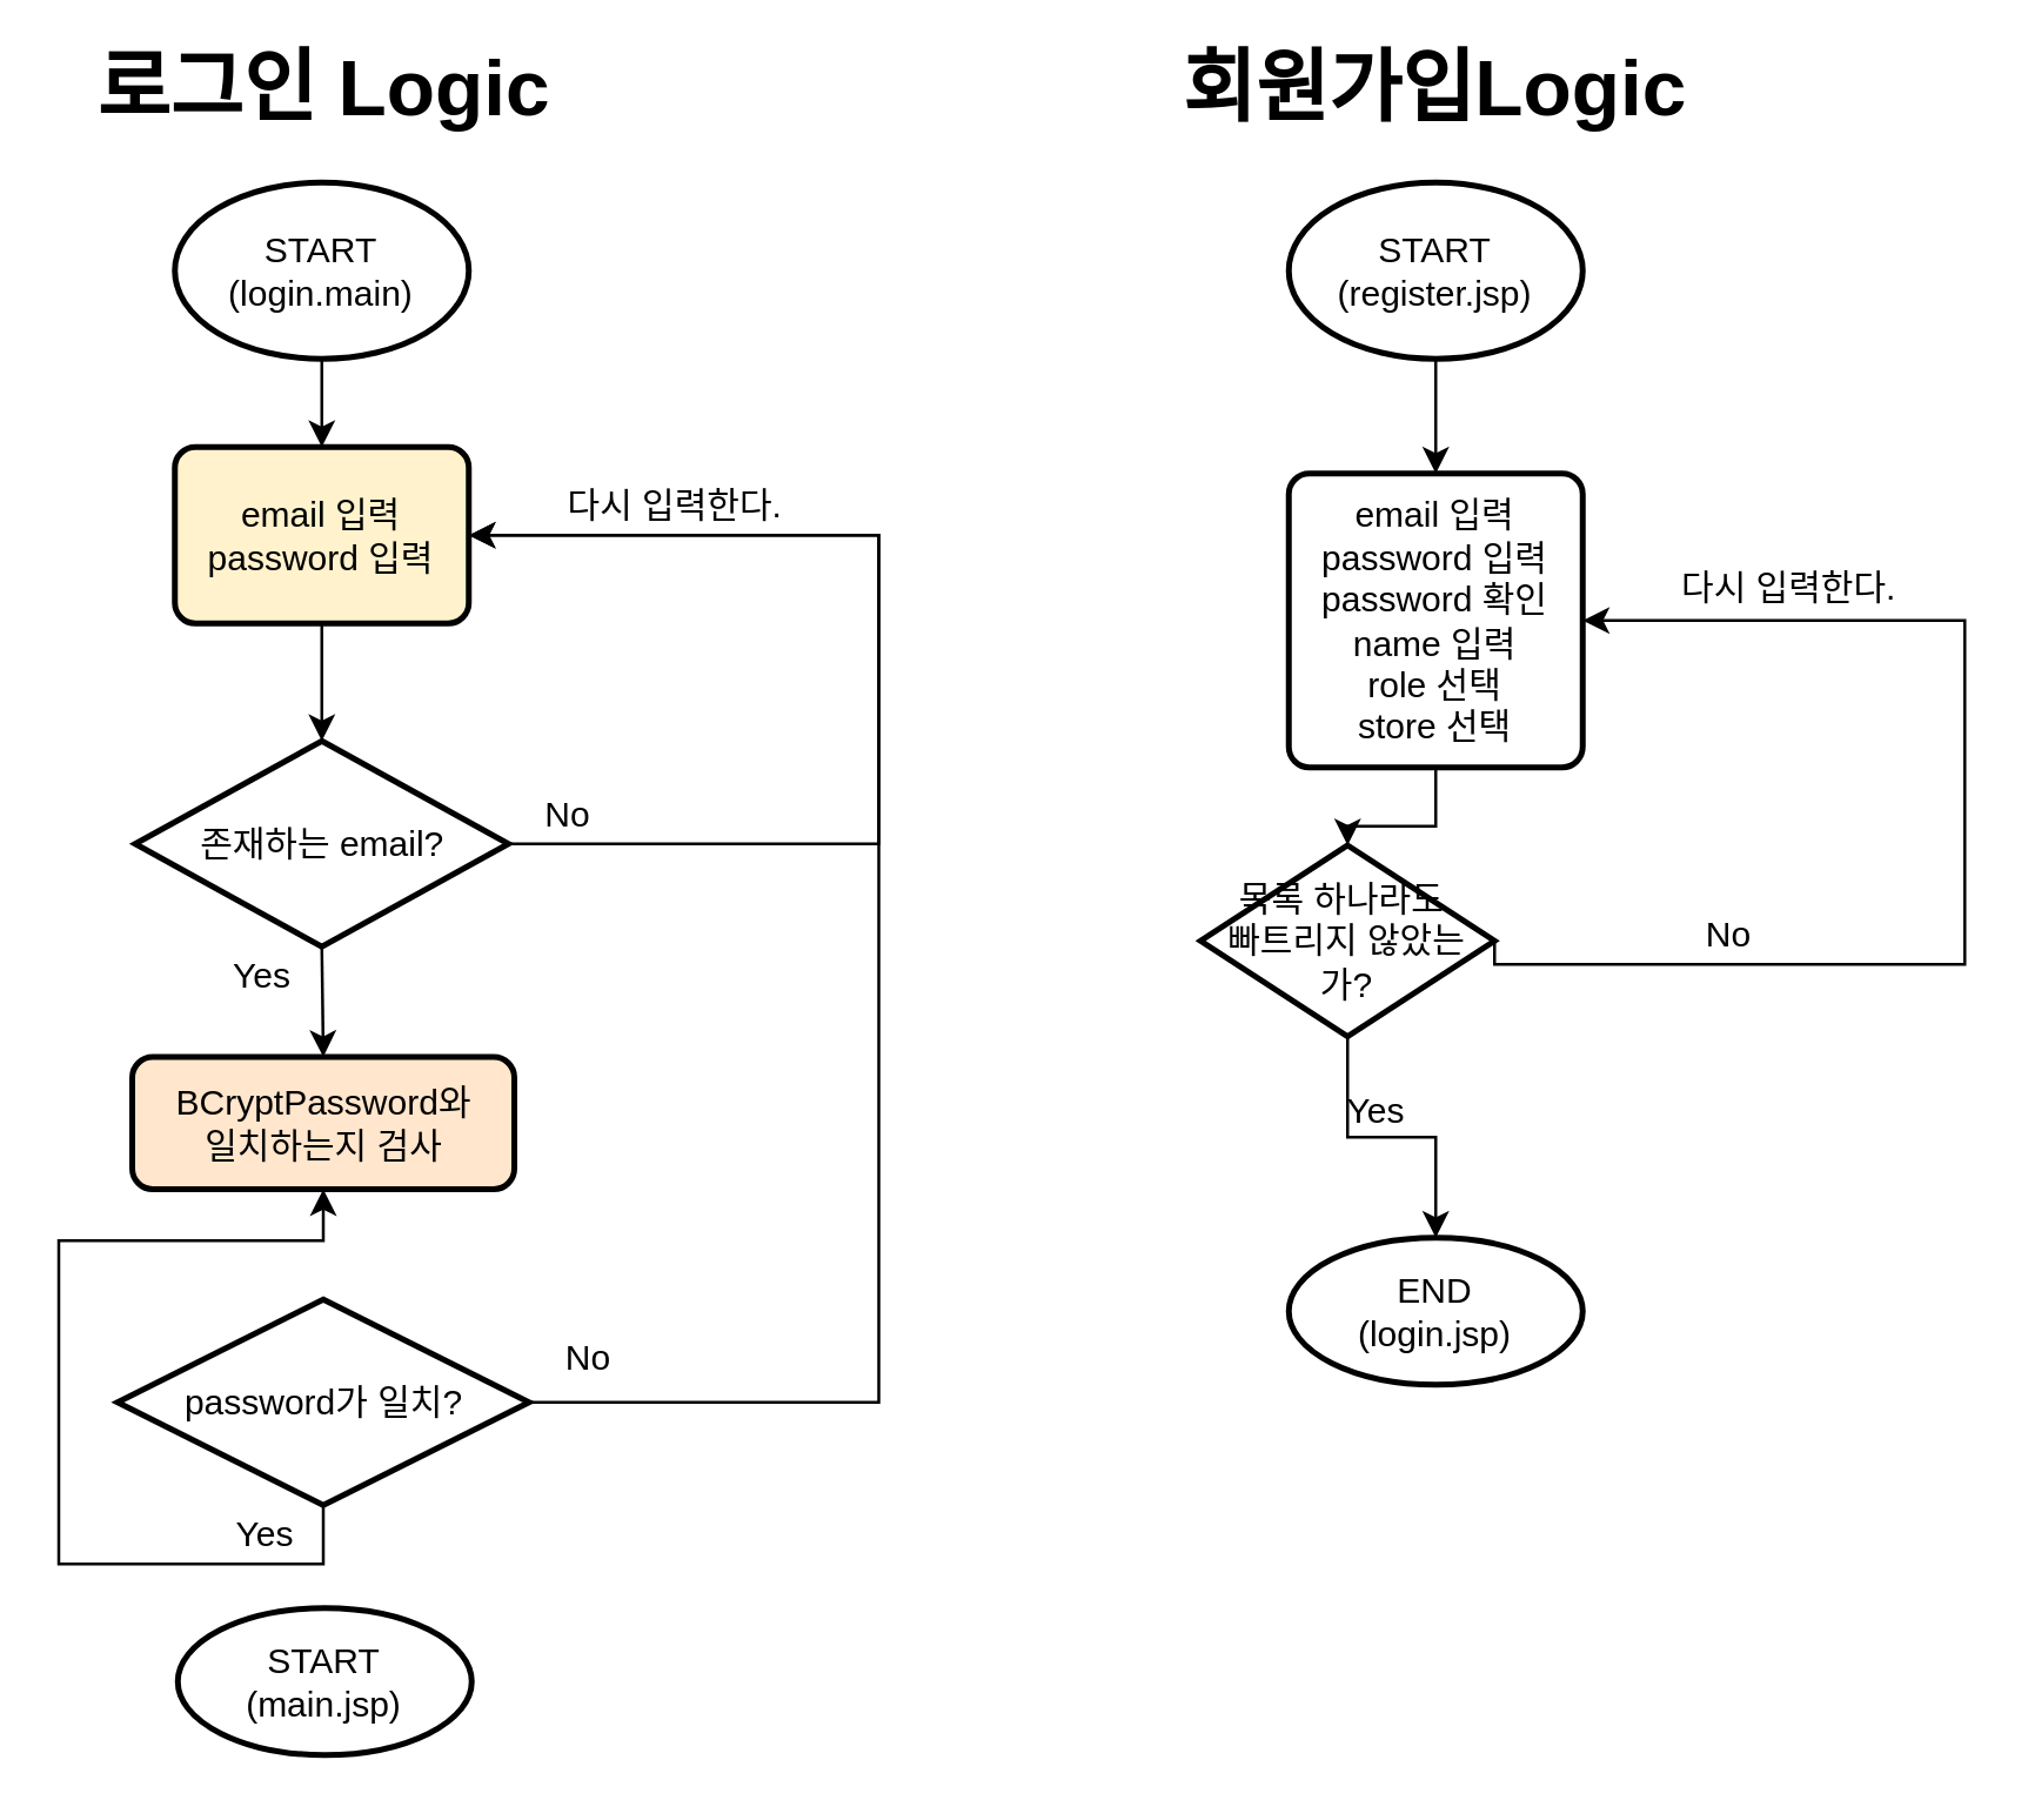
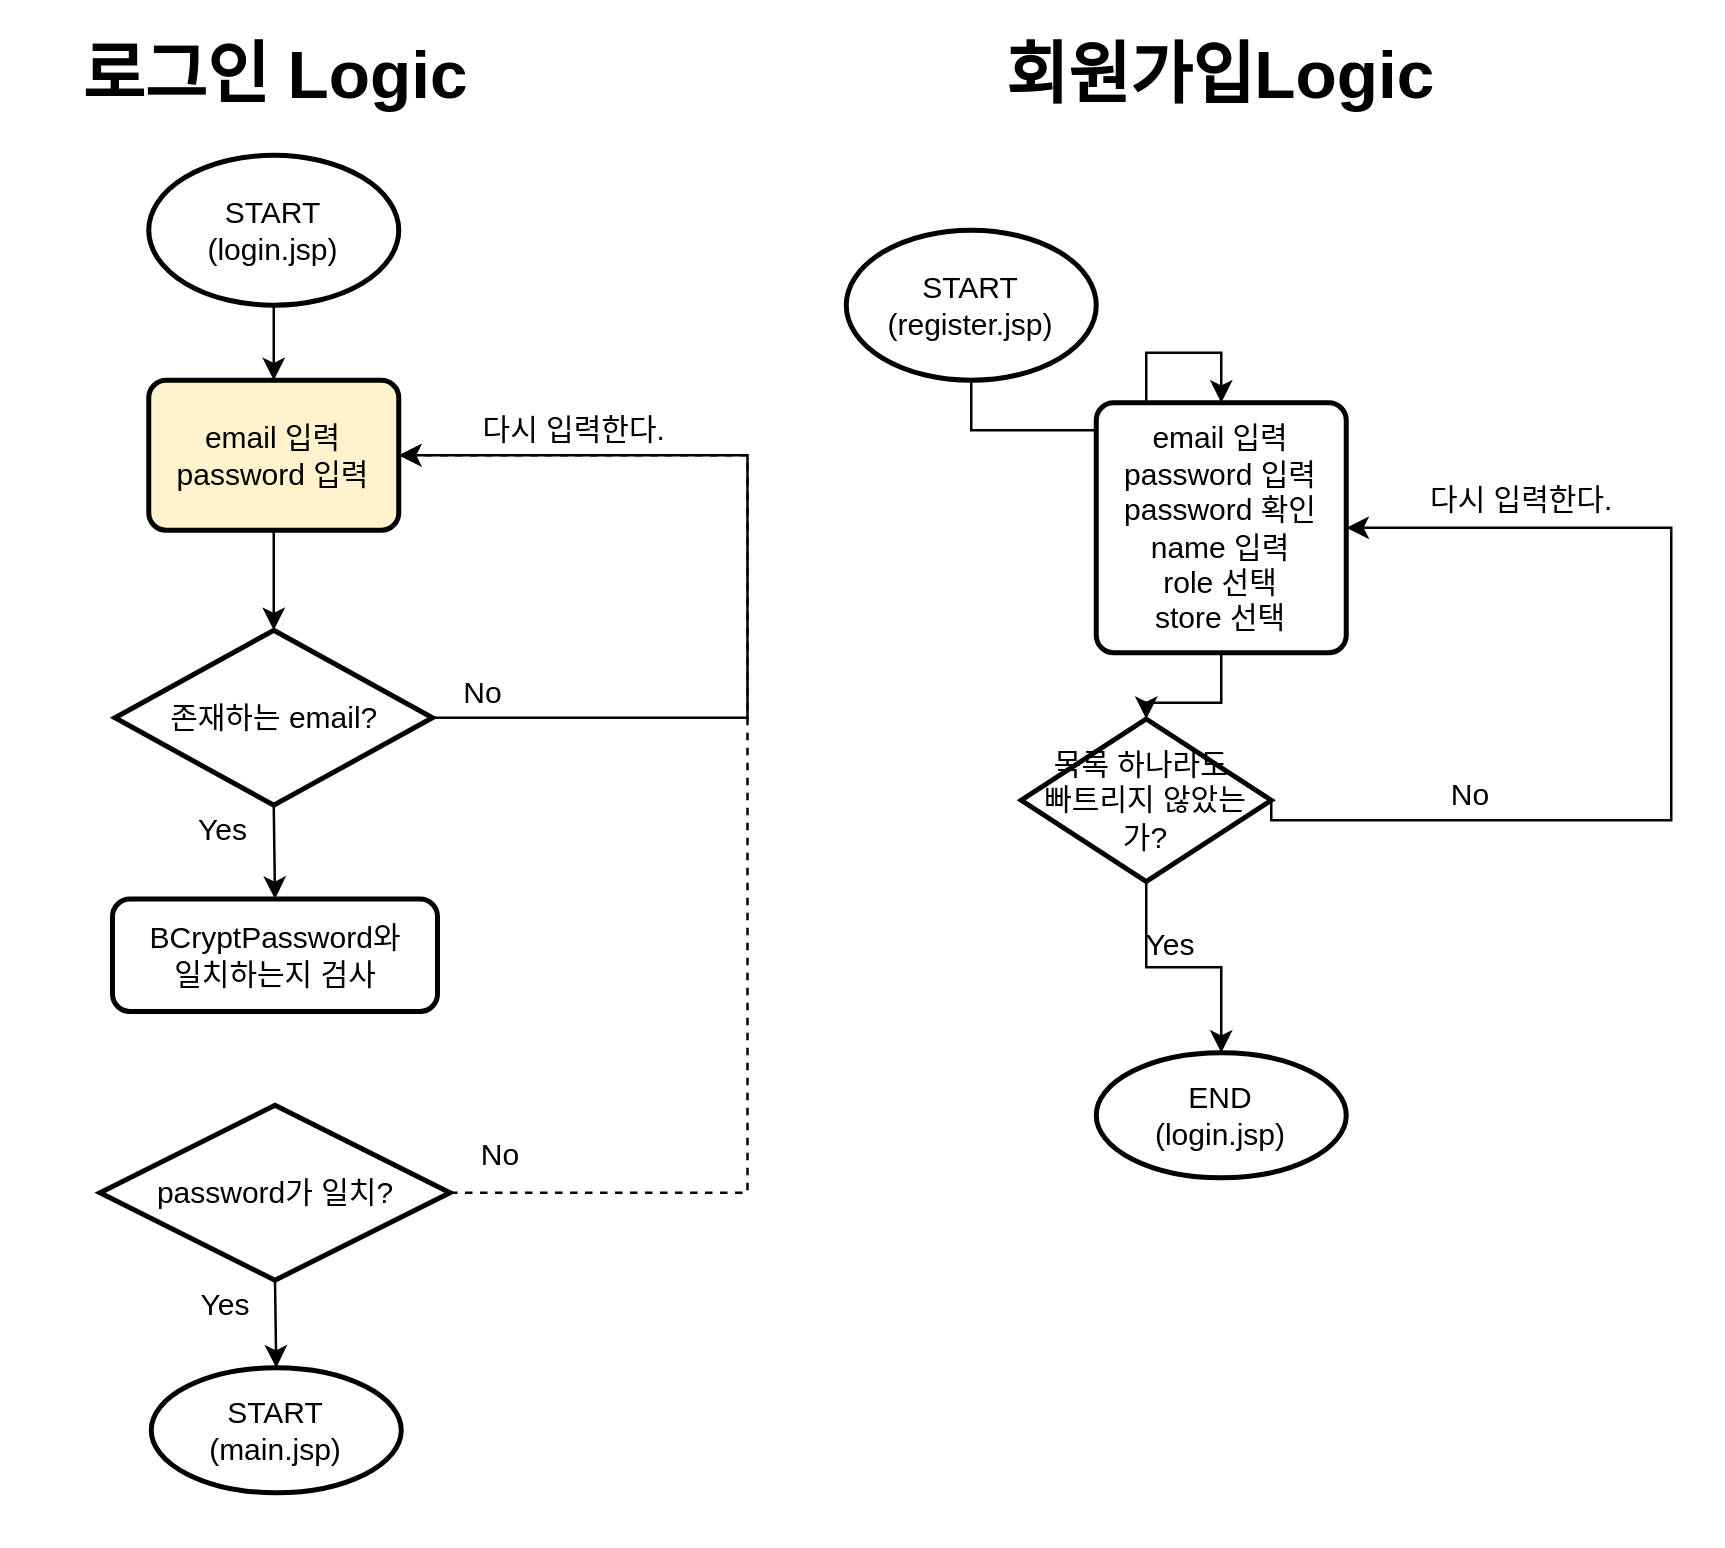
  <mxCell id="0" />
  <mxCell id="1" parent="0" />
  <mxCell id="2" style="edgeStyle=orthogonalEdgeStyle;rounded=0;orthogonalLoop=1;jettySize=auto;html=1;exitX=0.5;exitY=1;exitDx=0;exitDy=0;exitPerimeter=0;entryX=0.5;entryY=0;entryDx=0;entryDy=0;" edge="1" parent="1" source="3" target="5"><mxGeometry relative="1" as="geometry" /></mxCell>
- <mxCell id="3" value="START&lt;br&gt;(login.main)" style="strokeWidth=2;html=1;shape=mxgraph.flowchart.start_1;whiteSpace=wrap;" vertex="1" parent="1"><mxGeometry x="59" y="61.5" width="100" height="60" as="geometry" /></mxCell>
+ <mxCell id="3" value="START&lt;br&gt;(login.jsp)" style="strokeWidth=2;html=1;shape=mxgraph.flowchart.start_1;whiteSpace=wrap;" vertex="1" parent="1"><mxGeometry x="59" y="61.5" width="100" height="60" as="geometry" /></mxCell>
  <mxCell id="4" style="edgeStyle=orthogonalEdgeStyle;rounded=0;orthogonalLoop=1;jettySize=auto;html=1;exitX=0.5;exitY=1;exitDx=0;exitDy=0;entryX=0.5;entryY=0;entryDx=0;entryDy=0;entryPerimeter=0;" edge="1" parent="1" source="5" target="8"><mxGeometry relative="1" as="geometry" /></mxCell>
  <mxCell id="5" value="email 입력&lt;br&gt;password 입력" style="rounded=1;whiteSpace=wrap;html=1;absoluteArcSize=1;arcSize=14;strokeWidth=2;fillColor=#fff2cc;" vertex="1" parent="1"><mxGeometry x="59" y="151.5" width="100" height="60" as="geometry" /></mxCell>
  <mxCell id="6" style="edgeStyle=orthogonalEdgeStyle;rounded=0;orthogonalLoop=1;jettySize=auto;html=1;exitX=0.5;exitY=1;exitDx=0;exitDy=0;exitPerimeter=0;entryX=0.5;entryY=0;entryDx=0;entryDy=0;" edge="1" parent="1" source="8" target="12"><mxGeometry relative="1" as="geometry" /></mxCell>
  <mxCell id="7" style="edgeStyle=orthogonalEdgeStyle;rounded=0;orthogonalLoop=1;jettySize=auto;html=1;exitX=1;exitY=0.5;exitDx=0;exitDy=0;exitPerimeter=0;entryX=1;entryY=0.5;entryDx=0;entryDy=0;" edge="1" parent="1" source="8" target="5"><mxGeometry relative="1" as="geometry"><Array as="points"><mxPoint x="298.5" y="286.5" /><mxPoint x="298.5" y="181.5" /></Array></mxGeometry></mxCell>
  <mxCell id="8" value="존재하는 email?" style="strokeWidth=2;html=1;shape=mxgraph.flowchart.decision;whiteSpace=wrap;" vertex="1" parent="1"><mxGeometry x="45.5" y="251.5" width="127" height="70" as="geometry" /></mxCell>
- <mxCell id="9" style="edgeStyle=orthogonalEdgeStyle;rounded=0;orthogonalLoop=1;jettySize=auto;html=1;exitX=0.5;exitY=1;exitDx=0;exitDy=0;exitPerimeter=0;" edge="1" parent="1" source="11" target="12"><mxGeometry relative="1" as="geometry" /></mxCell>
- <mxCell id="10" style="edgeStyle=orthogonalEdgeStyle;rounded=0;orthogonalLoop=1;jettySize=auto;html=1;exitX=1;exitY=0.5;exitDx=0;exitDy=0;exitPerimeter=0;entryX=1;entryY=0.5;entryDx=0;entryDy=0;" edge="1" parent="1" source="11" target="5"><mxGeometry relative="1" as="geometry"><Array as="points"><mxPoint x="298.5" y="476.5" /><mxPoint x="298.5" y="181.5" /></Array></mxGeometry></mxCell>
+ <mxCell id="9" style="edgeStyle=orthogonalEdgeStyle;rounded=0;orthogonalLoop=1;jettySize=auto;html=1;exitX=0.5;exitY=1;exitDx=0;exitDy=0;exitPerimeter=0;entryX=0.5;entryY=0;entryDx=0;entryDy=0;entryPerimeter=0;" edge="1" parent="1" source="11" target="13"><mxGeometry relative="1" as="geometry" /></mxCell>
+ <mxCell id="10" style="edgeStyle=orthogonalEdgeStyle;rounded=0;orthogonalLoop=1;jettySize=auto;html=1;exitX=1;exitY=0.5;exitDx=0;exitDy=0;exitPerimeter=0;entryX=1;entryY=0.5;entryDx=0;entryDy=0;dashed=1;" edge="1" parent="1" source="11" target="5"><mxGeometry relative="1" as="geometry"><Array as="points"><mxPoint x="298.5" y="476.5" /><mxPoint x="298.5" y="181.5" /></Array></mxGeometry></mxCell>
  <mxCell id="11" value="password가 일치?" style="strokeWidth=2;html=1;shape=mxgraph.flowchart.decision;whiteSpace=wrap;" vertex="1" parent="1"><mxGeometry x="39.5" y="441.5" width="140" height="70" as="geometry" /></mxCell>
- <mxCell id="12" value="BCryptPassword와 &lt;br&gt;일치하는지 검사" style="rounded=1;whiteSpace=wrap;html=1;absoluteArcSize=1;arcSize=14;strokeWidth=2;fillColor=#ffe6cc;" vertex="1" parent="1"><mxGeometry x="44.5" y="359" width="130" height="45" as="geometry" /></mxCell>
+ <mxCell id="12" value="BCryptPassword와 &lt;br&gt;일치하는지 검사" style="rounded=1;whiteSpace=wrap;html=1;absoluteArcSize=1;arcSize=14;strokeWidth=2;" vertex="1" parent="1"><mxGeometry x="44.5" y="359" width="130" height="45" as="geometry" /></mxCell>
  <mxCell id="13" value="START&lt;br&gt;(main.jsp)" style="strokeWidth=2;html=1;shape=mxgraph.flowchart.start_1;whiteSpace=wrap;" vertex="1" parent="1"><mxGeometry x="60" y="546.5" width="100" height="50" as="geometry" /></mxCell>
  <mxCell id="14" value="Yes" style="text;html=1;strokeColor=none;fillColor=none;align=center;verticalAlign=middle;whiteSpace=wrap;rounded=0;" vertex="1" parent="1"><mxGeometry x="69" y="321.5" width="40" height="20" as="geometry" /></mxCell>
  <mxCell id="15" value="Yes" style="text;html=1;strokeColor=none;fillColor=none;align=center;verticalAlign=middle;whiteSpace=wrap;rounded=0;" vertex="1" parent="1"><mxGeometry x="70" y="511.5" width="40" height="20" as="geometry" /></mxCell>
  <mxCell id="16" value="No" style="text;html=1;strokeColor=none;fillColor=none;align=center;verticalAlign=middle;whiteSpace=wrap;rounded=0;" vertex="1" parent="1"><mxGeometry x="179.5" y="451.5" width="40" height="20" as="geometry" /></mxCell>
  <mxCell id="17" value="No" style="text;html=1;strokeColor=none;fillColor=none;align=center;verticalAlign=middle;whiteSpace=wrap;rounded=0;" vertex="1" parent="1"><mxGeometry x="568" y="307.5" width="40" height="20" as="geometry" /></mxCell>
  <mxCell id="18" style="edgeStyle=orthogonalEdgeStyle;rounded=0;orthogonalLoop=1;jettySize=auto;html=1;exitX=0.5;exitY=1;exitDx=0;exitDy=0;exitPerimeter=0;entryX=0.5;entryY=0;entryDx=0;entryDy=0;" edge="1" parent="1" source="19" target="21"><mxGeometry relative="1" as="geometry" /></mxCell>
- <mxCell id="19" value="START&lt;br&gt;(register.jsp)" style="strokeWidth=2;html=1;shape=mxgraph.flowchart.start_1;whiteSpace=wrap;" vertex="1" parent="1"><mxGeometry x="438" y="61.5" width="100" height="60" as="geometry" /></mxCell>
+ <mxCell id="19" value="START&lt;br&gt;(register.jsp)" style="strokeWidth=2;html=1;shape=mxgraph.flowchart.start_1;whiteSpace=wrap;" vertex="1" parent="1"><mxGeometry x="338" y="91.5" width="100" height="60" as="geometry" /></mxCell>
  <mxCell id="20" style="edgeStyle=orthogonalEdgeStyle;rounded=0;orthogonalLoop=1;jettySize=auto;html=1;exitX=0.5;exitY=1;exitDx=0;exitDy=0;entryX=0.5;entryY=0;entryDx=0;entryDy=0;entryPerimeter=0;" edge="1" parent="1" source="21" target="24"><mxGeometry relative="1" as="geometry" /></mxCell>
  <mxCell id="21" value="email 입력&lt;br&gt;password 입력&lt;br&gt;password 확인&lt;br&gt;name 입력&lt;br&gt;role 선택&lt;br&gt;store 선택" style="rounded=1;whiteSpace=wrap;html=1;absoluteArcSize=1;arcSize=14;strokeWidth=2;" vertex="1" parent="1"><mxGeometry x="438" y="160.5" width="100" height="100" as="geometry" /></mxCell>
  <mxCell id="22" style="edgeStyle=orthogonalEdgeStyle;rounded=0;orthogonalLoop=1;jettySize=auto;html=1;exitX=1;exitY=0.5;exitDx=0;exitDy=0;exitPerimeter=0;entryX=1;entryY=0.5;entryDx=0;entryDy=0;" edge="1" parent="1" source="24" target="21"><mxGeometry relative="1" as="geometry"><Array as="points"><mxPoint x="668" y="327.5" /><mxPoint x="668" y="210.5" /></Array></mxGeometry></mxCell>
  <mxCell id="23" style="edgeStyle=orthogonalEdgeStyle;rounded=0;orthogonalLoop=1;jettySize=auto;html=1;exitX=0.5;exitY=1;exitDx=0;exitDy=0;exitPerimeter=0;entryX=0.5;entryY=0;entryDx=0;entryDy=0;entryPerimeter=0;" edge="1" parent="1" source="24" target="28"><mxGeometry relative="1" as="geometry" /></mxCell>
  <mxCell id="24" value="목록 하나라도&amp;nbsp;&lt;br&gt;빠트리지 않았는가?" style="strokeWidth=2;html=1;shape=mxgraph.flowchart.decision;whiteSpace=wrap;" vertex="1" parent="1"><mxGeometry x="408" y="287" width="100" height="65" as="geometry" /></mxCell>
  <mxCell id="25" value="No" style="text;html=1;strokeColor=none;fillColor=none;align=center;verticalAlign=middle;whiteSpace=wrap;rounded=0;" vertex="1" parent="1"><mxGeometry x="172.5" y="266.5" width="40" height="20" as="geometry" /></mxCell>
  <mxCell id="26" value="다시 입력한다." style="text;html=1;strokeColor=none;fillColor=none;align=center;verticalAlign=middle;whiteSpace=wrap;rounded=0;" vertex="1" parent="1"><mxGeometry x="179.5" y="161.5" width="99" height="21" as="geometry" /></mxCell>
  <mxCell id="27" value="다시 입력한다." style="text;html=1;strokeColor=none;fillColor=none;align=center;verticalAlign=middle;whiteSpace=wrap;rounded=0;" vertex="1" parent="1"><mxGeometry x="558.5" y="189.5" width="99" height="21" as="geometry" /></mxCell>
  <mxCell id="28" value="END&lt;br&gt;(login.jsp)" style="strokeWidth=2;html=1;shape=mxgraph.flowchart.start_1;whiteSpace=wrap;" vertex="1" parent="1"><mxGeometry x="438" y="420.5" width="100" height="50" as="geometry" /></mxCell>
  <mxCell id="29" value="Yes" style="text;html=1;strokeColor=none;fillColor=none;align=center;verticalAlign=middle;whiteSpace=wrap;rounded=0;" vertex="1" parent="1"><mxGeometry x="448" y="368" width="40" height="20" as="geometry" /></mxCell>
  <mxCell id="30" value="&lt;b&gt;&lt;font style=&quot;font-size: 27px&quot;&gt;로그인 Logic&lt;/font&gt;&lt;/b&gt;" style="text;html=1;strokeColor=none;fillColor=none;align=center;verticalAlign=middle;whiteSpace=wrap;rounded=0;" vertex="1" parent="1"><mxGeometry x="20" y="20" width="180" height="20" as="geometry" /></mxCell>
  <mxCell id="31" value="&lt;b&gt;&lt;font style=&quot;font-size: 27px&quot;&gt;회원가입Logic&lt;/font&gt;&lt;/b&gt;" style="text;html=1;strokeColor=none;fillColor=none;align=center;verticalAlign=middle;whiteSpace=wrap;rounded=0;" vertex="1" parent="1"><mxGeometry x="393" y="20" width="190" height="20" as="geometry" /></mxCell>
